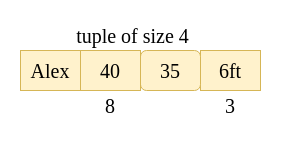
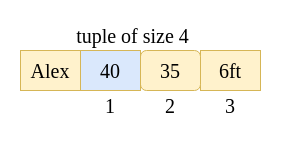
  <mxCell id="0" />
  <mxCell id="1" parent="0" />
  <mxCell id="2" value="6ft" style="whiteSpace=wrap;html=1;startSize=0;fontSize=20;fontFamily=Comic Sans MS;fillColor=#fff2cc;strokeColor=#d6b656;movable=1;resizable=1;rotatable=1;deletable=1;editable=1;connectable=1;" vertex="1" parent="1"><mxGeometry x="200" y="50" width="60" height="40" as="geometry" /></mxCell>
  <mxCell id="3" value="tuple of size 4&amp;nbsp;" style="text;html=1;strokeColor=none;fillColor=none;align=center;verticalAlign=middle;whiteSpace=wrap;rounded=0;fontSize=20;fontFamily=Comic Sans MS;movable=1;resizable=1;rotatable=1;deletable=1;editable=1;connectable=1;" vertex="1" parent="1"><mxGeometry x="50" y="20" width="170" height="30" as="geometry" /></mxCell>
  <mxCell id="4" value="35" style="whiteSpace=wrap;html=1;startSize=0;fontSize=20;fontFamily=Comic Sans MS;fillColor=#fff2cc;strokeColor=#d6b656;movable=1;resizable=1;rotatable=1;deletable=1;editable=1;connectable=1;rounded=1;" vertex="1" parent="1"><mxGeometry x="140" y="50" width="60" height="40" as="geometry" /></mxCell>
- <mxCell id="5" value="40" style="whiteSpace=wrap;html=1;startSize=0;fontSize=20;fontFamily=Comic Sans MS;fillColor=#fff2cc;strokeColor=#d6b656;movable=1;resizable=1;rotatable=1;deletable=1;editable=1;connectable=1;" vertex="1" parent="1"><mxGeometry x="80" y="50" width="60" height="40" as="geometry" /></mxCell>
+ <mxCell id="5" value="40" style="whiteSpace=wrap;html=1;startSize=0;fontSize=20;fontFamily=Comic Sans MS;fillColor=#dae8fc;strokeColor=#d6b656;movable=1;resizable=1;rotatable=1;deletable=1;editable=1;connectable=1;" vertex="1" parent="1"><mxGeometry x="80" y="50" width="60" height="40" as="geometry" /></mxCell>
  <mxCell id="6" value="Alex" style="whiteSpace=wrap;html=1;startSize=0;fontSize=20;fontFamily=Comic Sans MS;fillColor=#fff2cc;strokeColor=#d6b656;movable=1;resizable=1;rotatable=1;deletable=1;editable=1;connectable=1;" vertex="1" parent="1"><mxGeometry x="20" y="50" width="60" height="40" as="geometry" /></mxCell>
- <mxCell id="7" value="8" style="text;html=1;strokeColor=none;fillColor=none;align=center;verticalAlign=middle;whiteSpace=wrap;rounded=0;fontFamily=Comic Sans MS;fontSize=20;movable=1;resizable=1;rotatable=1;deletable=1;editable=1;connectable=1;" vertex="1" parent="1"><mxGeometry x="80" y="90" width="60" height="30" as="geometry" /></mxCell>
+ <mxCell id="7" value="1" style="text;html=1;strokeColor=none;fillColor=none;align=center;verticalAlign=middle;whiteSpace=wrap;rounded=0;fontFamily=Comic Sans MS;fontSize=20;movable=1;resizable=1;rotatable=1;deletable=1;editable=1;connectable=1;" vertex="1" parent="1"><mxGeometry x="80" y="90" width="60" height="30" as="geometry" /></mxCell>
+ <mxCell id="8" value="2" style="text;html=1;strokeColor=none;fillColor=none;align=center;verticalAlign=middle;whiteSpace=wrap;rounded=0;fontFamily=Comic Sans MS;fontSize=20;movable=1;resizable=1;rotatable=1;deletable=1;editable=1;connectable=1;" vertex="1" parent="1"><mxGeometry x="140" y="90" width="60" height="30" as="geometry" /></mxCell>
  <mxCell id="9" value="3" style="text;html=1;strokeColor=none;fillColor=none;align=center;verticalAlign=middle;whiteSpace=wrap;rounded=0;fontFamily=Comic Sans MS;fontSize=20;movable=1;resizable=1;rotatable=1;deletable=1;editable=1;connectable=1;" vertex="1" parent="1"><mxGeometry x="200" y="90" width="60" height="30" as="geometry" /></mxCell>
